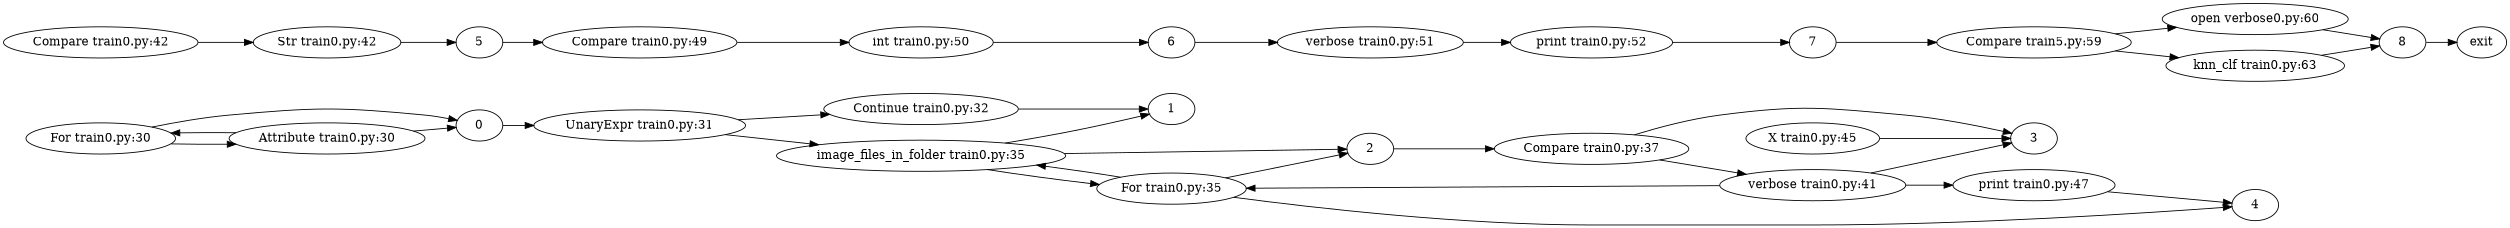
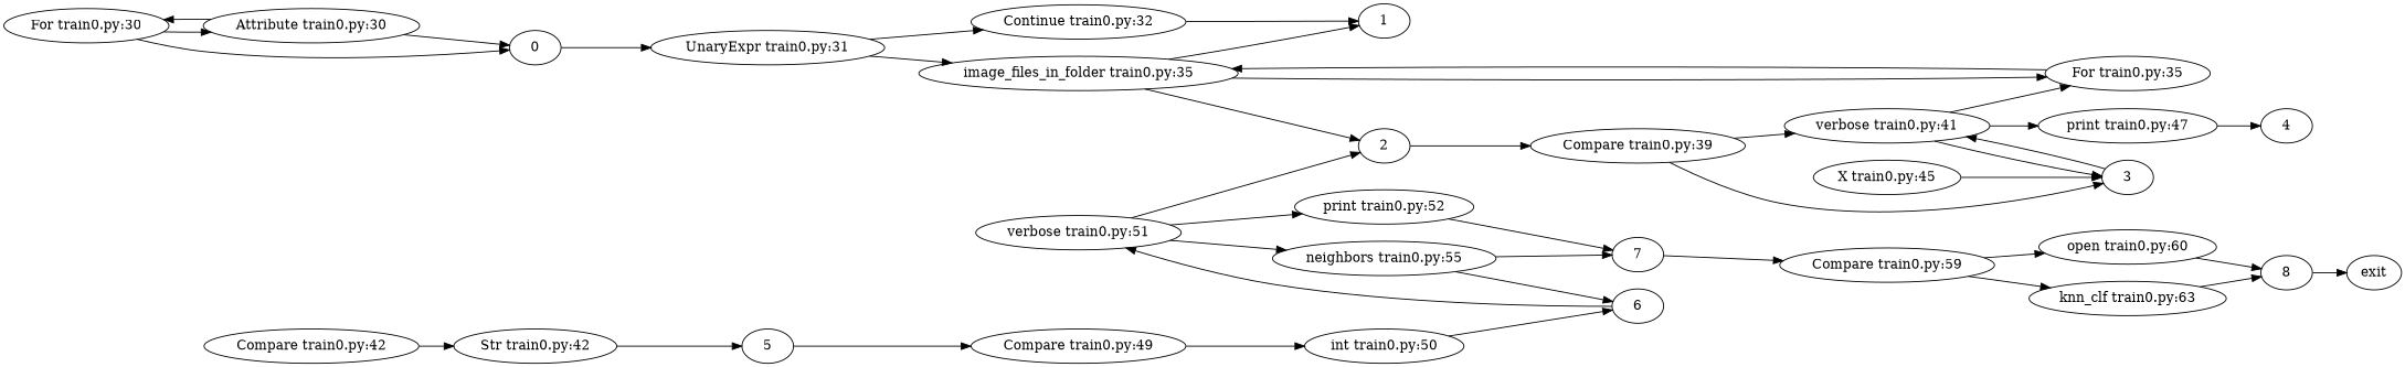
  strict digraph {
    rankdir=LR
    "For train0.py:30"
    "Attribute train0.py:30"
    0
    "UnaryExpr train0.py:31"
    "Continue train0.py:32"
    "image_files_in_folder train0.py:35"
    1
    "For train0.py:35"
    2
    4
-   "Compare train0.py:39" [label="Compare train0.py:37"]
+   "Compare train0.py:39"
    "verbose train0.py:41"
    3
    n14 [label="print train0.py:47"]
    "X train0.py:45"
    "Compare train0.py:42"
    "Str train0.py:42"
    5
    "Compare train0.py:49"
    "int train0.py:50"
    6
+   "neighbors train0.py:55"
    7
    "verbose train0.py:51"
    "print train0.py:52"
-   "Compare train0.py:59" [label="Compare train5.py:59"]
-   "open train0.py:60" [label="open verbose0.py:60"]
+   "Compare train0.py:59"
+   "open train0.py:60"
    "knn_clf train0.py:63"
    8
    exit
    "For train0.py:30" -> "Attribute train0.py:30"
    "For train0.py:30" -> 0
    "Attribute train0.py:30" -> "For train0.py:30"
    "Attribute train0.py:30" -> 0
    0 -> "UnaryExpr train0.py:31"
    "UnaryExpr train0.py:31" -> "Continue train0.py:32"
    "UnaryExpr train0.py:31" -> "image_files_in_folder train0.py:35"
    "Continue train0.py:32" -> 1
    "image_files_in_folder train0.py:35" -> 1
    "image_files_in_folder train0.py:35" -> "For train0.py:35"
    "image_files_in_folder train0.py:35" -> 2
    "For train0.py:35" -> "image_files_in_folder train0.py:35"
-   "For train0.py:35" -> 2
-   "For train0.py:35" -> 4
+   "verbose train0.py:51" -> 2
    2 -> "Compare train0.py:39"
    "Compare train0.py:39" -> "verbose train0.py:41"
    "Compare train0.py:39" -> 3
    "verbose train0.py:41" -> "For train0.py:35"
    "verbose train0.py:41" -> 3
    "verbose train0.py:41" -> n14
+   3 -> "verbose train0.py:41"
    n14 -> 4
    "X train0.py:45" -> 3
    "Compare train0.py:42" -> "Str train0.py:42"
    "Str train0.py:42" -> 5
    5 -> "Compare train0.py:49"
    "Compare train0.py:49" -> "int train0.py:50"
    "int train0.py:50" -> 6
    6 -> "verbose train0.py:51"
+   "neighbors train0.py:55" -> 6
+   "neighbors train0.py:55" -> 7
    7 -> "Compare train0.py:59"
+   "verbose train0.py:51" -> "neighbors train0.py:55"
    "verbose train0.py:51" -> "print train0.py:52"
    "print train0.py:52" -> 7
    "Compare train0.py:59" -> "open train0.py:60"
    "Compare train0.py:59" -> "knn_clf train0.py:63"
    "open train0.py:60" -> 8
    "knn_clf train0.py:63" -> 8
    8 -> exit
  }
